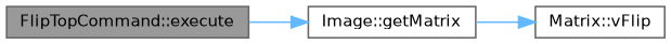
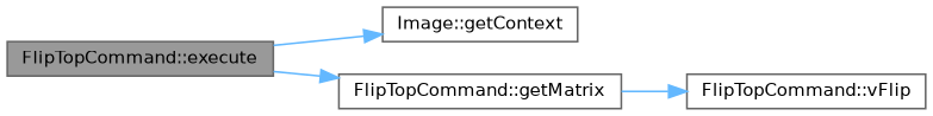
  digraph {
    rankdir=LR
    node [color=grey40 fillcolor=white fontname=Helvetica fontsize=10 shape=box style=filled]
    edge [color=steelblue1 fontname=Helvetica fontsize=10 labelfontname=Helvetica labelfontsize=10 style=solid]
    n1 [color=gray40 fillcolor=grey60 fontcolor=black height=0.2 label="FlipTopCommand::execute" width=0.4]
-   n3 [height=0.2 label="Image::getMatrix" width=0.4]
-   n4 [height=0.2 label="Matrix::vFlip" width=0.4]
+   n2 [height=0.2 label="Image::getContext" width=0.4]
+   n3 [height=0.2 label="FlipTopCommand::getMatrix" width=0.4]
+   n4 [height=0.2 label="FlipTopCommand::vFlip" width=0.4]
+   n1 -> n2
    n1 -> n3
    n3 -> n4
  }
